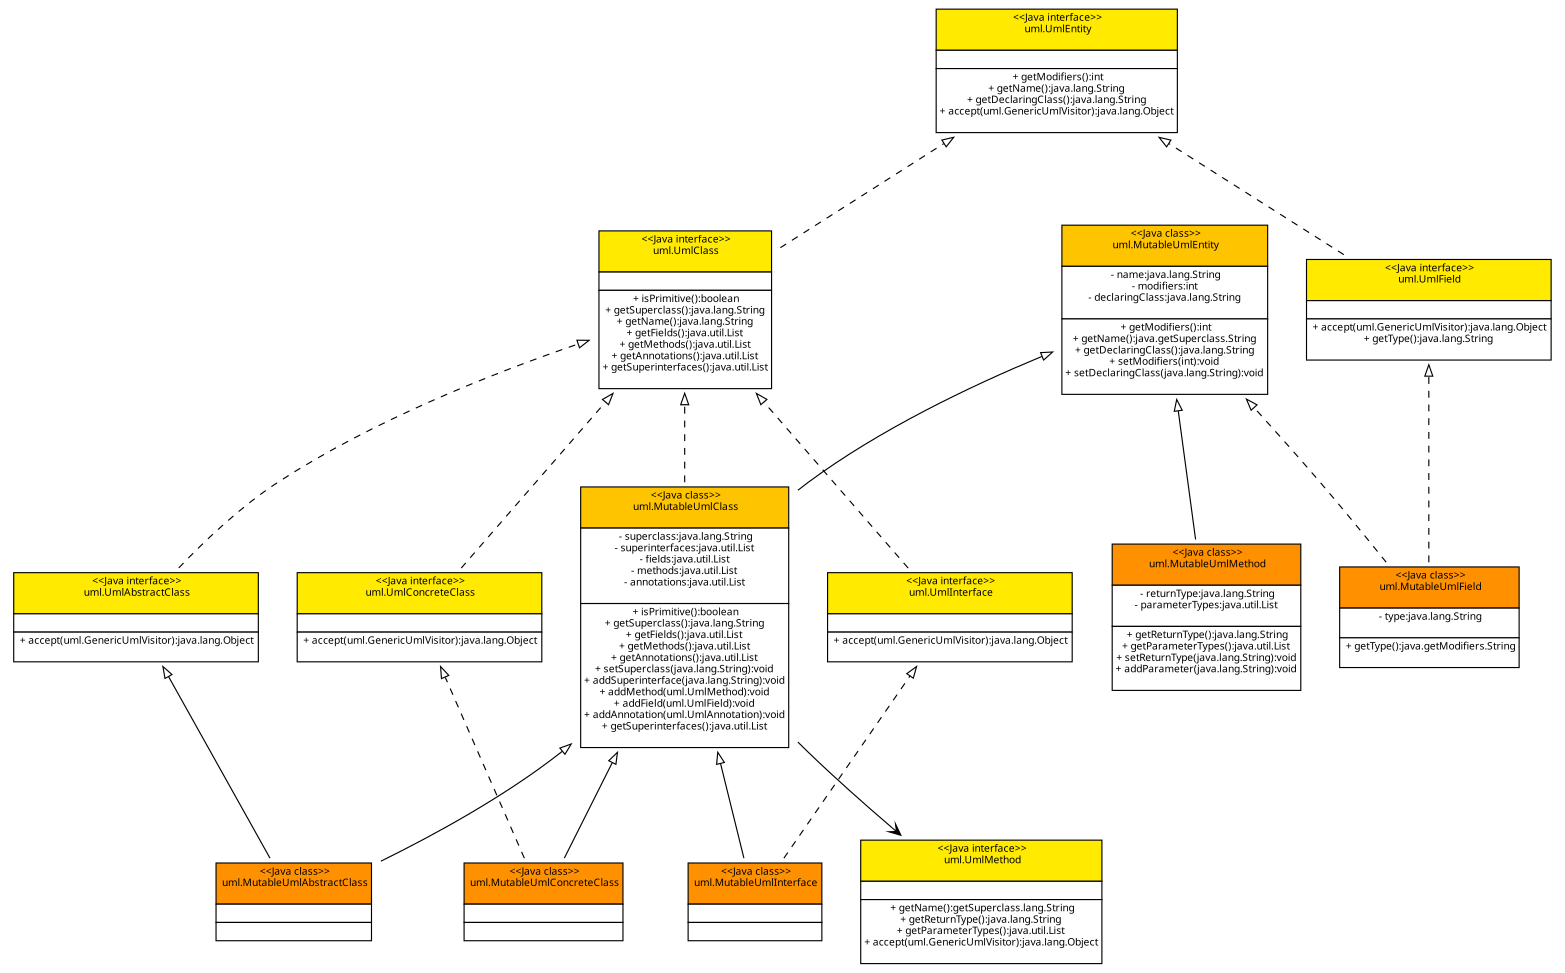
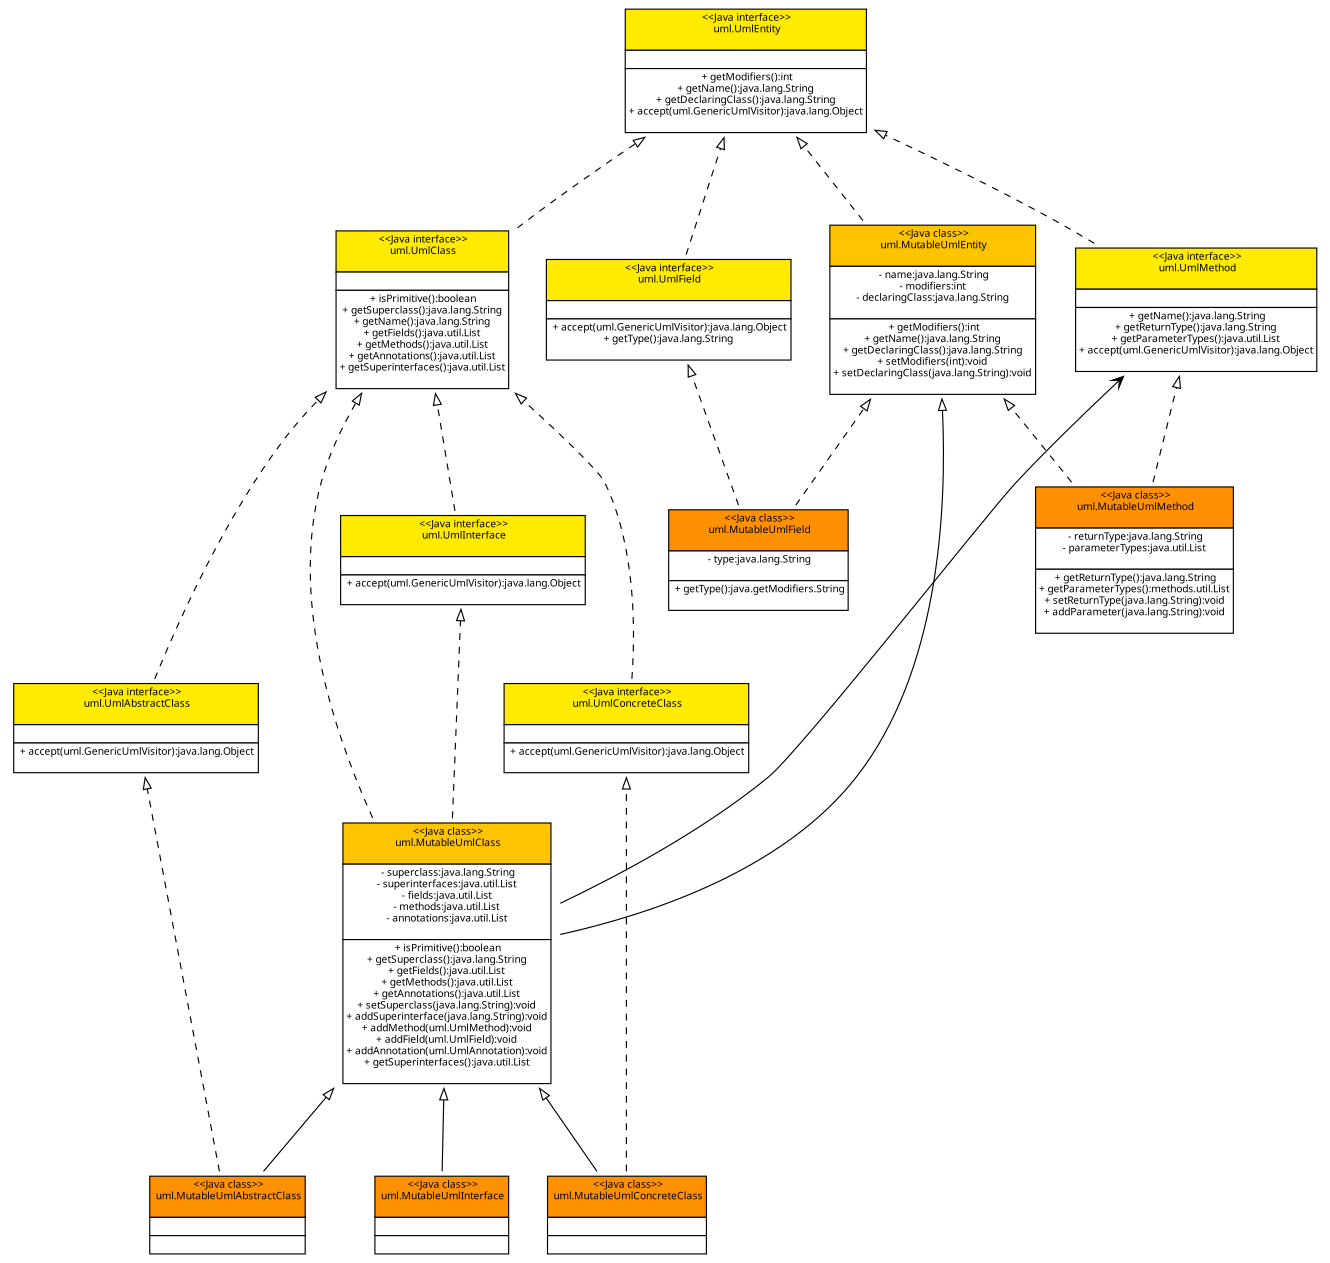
  digraph {
    fontname="Noto Sans"
    rankdir=BT
    node [fontname="Noto Sans" fontsize=9 shape=plaintext]
    edge [arrowhead=empty fontname="Noto Sans" fontsize=9 minlen=2 style=dashed]
    n1 [label=<<table  border='0'  cellborder='1'  cellspacing='0'> <tr><td  bgcolor='#FFEA00'> &lt;&lt;Java interface&gt;&gt;<br/> uml.UmlEntity<br/>  </td> </tr> <tr><td  bgcolor='#FFFFFF'>  </td> </tr> <tr><td  bgcolor='#FFFFFF'> + getModifiers():int<br/>+ getName():java.lang.String<br/>+ getDeclaringClass():java.lang.String<br/>+ accept(uml.GenericUmlVisitor):java.lang.Object<br/> </td> </tr> </table> >]
    n2 [label=<<table  border='0'  cellborder='1'  cellspacing='0'> <tr><td  bgcolor='#FFEA00'> &lt;&lt;Java interface&gt;&gt;<br/> uml.UmlClass<br/>  </td> </tr> <tr><td  bgcolor='#FFFFFF'>  </td> </tr> <tr><td  bgcolor='#FFFFFF'> + isPrimitive():boolean<br/>+ getSuperclass():java.lang.String<br/>+ getName():java.lang.String<br/>+ getFields():java.util.List<br/>+ getMethods():java.util.List<br/>+ getAnnotations():java.util.List<br/>+ getSuperinterfaces():java.util.List<br/> </td> </tr> </table> >]
    n3 [label=<<table  border='0'  cellborder='1'  cellspacing='0'> <tr><td  bgcolor='#FFEA00'> &lt;&lt;Java interface&gt;&gt;<br/> uml.UmlInterface<br/>  </td> </tr> <tr><td  bgcolor='#FFFFFF'>  </td> </tr> <tr><td  bgcolor='#FFFFFF'> + accept(uml.GenericUmlVisitor):java.lang.Object<br/> </td> </tr> </table> >]
    n4 [label=<<table  border='0'  cellborder='1'  cellspacing='0'> <tr><td  bgcolor='#FFEA00'> &lt;&lt;Java interface&gt;&gt;<br/> uml.UmlAbstractClass<br/>  </td> </tr> <tr><td  bgcolor='#FFFFFF'>  </td> </tr> <tr><td  bgcolor='#FFFFFF'> + accept(uml.GenericUmlVisitor):java.lang.Object<br/> </td> </tr> </table> >]
    n5 [label=<<table  border='0'  cellborder='1'  cellspacing='0'> <tr><td  bgcolor='#FFEA00'> &lt;&lt;Java interface&gt;&gt;<br/> uml.UmlConcreteClass<br/>  </td> </tr> <tr><td  bgcolor='#FFFFFF'>  </td> </tr> <tr><td  bgcolor='#FFFFFF'> + accept(uml.GenericUmlVisitor):java.lang.Object<br/> </td> </tr> </table> >]
    n6 [label=<<table  border='0'  cellborder='1'  cellspacing='0'> <tr><td  bgcolor='#FFEA00'> &lt;&lt;Java interface&gt;&gt;<br/> uml.UmlField<br/>  </td> </tr> <tr><td  bgcolor='#FFFFFF'>  </td> </tr> <tr><td  bgcolor='#FFFFFF'> + accept(uml.GenericUmlVisitor):java.lang.Object<br/>+ getType():java.lang.String<br/> </td> </tr> </table> >]
-   n7 [label=<<table  border='0'  cellborder='1'  cellspacing='0'> <tr><td  bgcolor='#FFEA00'> &lt;&lt;Java interface&gt;&gt;<br/> uml.UmlMethod<br/>  </td> </tr> <tr><td  bgcolor='#FFFFFF'>  </td> </tr> <tr><td  bgcolor='#FFFFFF'> + getName():getSuperclass.lang.String<br/>+ getReturnType():java.lang.String<br/>+ getParameterTypes():java.util.List<br/>+ accept(uml.GenericUmlVisitor):java.lang.Object<br/> </td> </tr> </table> >]
+   n7 [label=<<table  border='0'  cellborder='1'  cellspacing='0'> <tr><td  bgcolor='#FFEA00'> &lt;&lt;Java interface&gt;&gt;<br/> uml.UmlMethod<br/>  </td> </tr> <tr><td  bgcolor='#FFFFFF'>  </td> </tr> <tr><td  bgcolor='#FFFFFF'> + getName():java.lang.String<br/>+ getReturnType():java.lang.String<br/>+ getParameterTypes():java.util.List<br/>+ accept(uml.GenericUmlVisitor):java.lang.Object<br/> </td> </tr> </table> >]
    n8 [label=<<table  border='0'  cellborder='1'  cellspacing='0'> <tr><td  bgcolor='#FF9100'> &lt;&lt;Java class&gt;&gt;<br/> uml.MutableUmlAbstractClass<br/>  </td> </tr> <tr><td  bgcolor='#FFFFFF'>  </td> </tr> <tr><td  bgcolor='#FFFFFF'>  </td> </tr> </table> >]
    n9 [label=<<table  border='0'  cellborder='1'  cellspacing='0'> <tr><td  bgcolor='#FFC400'> &lt;&lt;Java class&gt;&gt;<br/> uml.MutableUmlClass<br/>  </td> </tr> <tr><td  bgcolor='#FFFFFF'> - superclass:java.lang.String<br/>- superinterfaces:java.util.List<br/>- fields:java.util.List<br/>- methods:java.util.List<br/>- annotations:java.util.List<br/> </td> </tr> <tr><td  bgcolor='#FFFFFF'> + isPrimitive():boolean<br/>+ getSuperclass():java.lang.String<br/>+ getFields():java.util.List<br/>+ getMethods():java.util.List<br/>+ getAnnotations():java.util.List<br/>+ setSuperclass(java.lang.String):void<br/>+ addSuperinterface(java.lang.String):void<br/>+ addMethod(uml.UmlMethod):void<br/>+ addField(uml.UmlField):void<br/>+ addAnnotation(uml.UmlAnnotation):void<br/>+ getSuperinterfaces():java.util.List<br/> </td> </tr> </table> >]
-   n10 [label=<<table  border='0'  cellborder='1'  cellspacing='0'> <tr><td  bgcolor='#FFC400'> &lt;&lt;Java class&gt;&gt;<br/> uml.MutableUmlEntity<br/>  </td> </tr> <tr><td  bgcolor='#FFFFFF'> - name:java.lang.String<br/>- modifiers:int<br/>- declaringClass:java.lang.String<br/> </td> </tr> <tr><td  bgcolor='#FFFFFF'> + getModifiers():int<br/>+ getName():java.getSuperclass.String<br/>+ getDeclaringClass():java.lang.String<br/>+ setModifiers(int):void<br/>+ setDeclaringClass(java.lang.String):void<br/> </td> </tr> </table> >]
-   n11 [label=<<table  border='0'  cellborder='1'  cellspacing='0'> <tr><td  bgcolor='#FF9100'> &lt;&lt;Java class&gt;&gt;<br/> uml.MutableUmlMethod<br/>  </td> </tr> <tr><td  bgcolor='#FFFFFF'> - returnType:java.lang.String<br/>- parameterTypes:java.util.List<br/> </td> </tr> <tr><td  bgcolor='#FFFFFF'> + getReturnType():java.lang.String<br/>+ getParameterTypes():java.util.List<br/>+ setReturnType(java.lang.String):void<br/>+ addParameter(java.lang.String):void<br/> </td> </tr> </table> >]
+   n10 [label=<<table  border='0'  cellborder='1'  cellspacing='0'> <tr><td  bgcolor='#FFC400'> &lt;&lt;Java class&gt;&gt;<br/> uml.MutableUmlEntity<br/>  </td> </tr> <tr><td  bgcolor='#FFFFFF'> - name:java.lang.String<br/>- modifiers:int<br/>- declaringClass:java.lang.String<br/> </td> </tr> <tr><td  bgcolor='#FFFFFF'> + getModifiers():int<br/>+ getName():java.lang.String<br/>+ getDeclaringClass():java.lang.String<br/>+ setModifiers(int):void<br/>+ setDeclaringClass(java.lang.String):void<br/> </td> </tr> </table> >]
+   n11 [label=<<table  border='0'  cellborder='1'  cellspacing='0'> <tr><td  bgcolor='#FF9100'> &lt;&lt;Java class&gt;&gt;<br/> uml.MutableUmlMethod<br/>  </td> </tr> <tr><td  bgcolor='#FFFFFF'> - returnType:java.lang.String<br/>- parameterTypes:java.util.List<br/> </td> </tr> <tr><td  bgcolor='#FFFFFF'> + getReturnType():java.lang.String<br/>+ getParameterTypes():methods.util.List<br/>+ setReturnType(java.lang.String):void<br/>+ addParameter(java.lang.String):void<br/> </td> </tr> </table> >]
    n12 [label=<<table  border='0'  cellborder='1'  cellspacing='0'> <tr><td  bgcolor='#FF9100'> &lt;&lt;Java class&gt;&gt;<br/> uml.MutableUmlField<br/>  </td> </tr> <tr><td  bgcolor='#FFFFFF'> - type:java.lang.String<br/> </td> </tr> <tr><td  bgcolor='#FFFFFF'> + getType():java.getModifiers.String<br/> </td> </tr> </table> >]
    n13 [label=<<table  border='0'  cellborder='1'  cellspacing='0'> <tr><td  bgcolor='#FF9100'> &lt;&lt;Java class&gt;&gt;<br/> uml.MutableUmlConcreteClass<br/>  </td> </tr> <tr><td  bgcolor='#FFFFFF'>  </td> </tr> <tr><td  bgcolor='#FFFFFF'>  </td> </tr> </table> >]
    n14 [label=<<table  border='0'  cellborder='1'  cellspacing='0'> <tr><td  bgcolor='#FF9100'> &lt;&lt;Java class&gt;&gt;<br/> uml.MutableUmlInterface<br/>  </td> </tr> <tr><td  bgcolor='#FFFFFF'>  </td> </tr> <tr><td  bgcolor='#FFFFFF'>  </td> </tr> </table> >]
    n2 -> n1
    n3 -> n2
    n4 -> n2
    n5 -> n2
    n6 -> n1
-   n8 -> n4 [style=solid]
+   n7 -> n1
+   n8 -> n4
    n8 -> n9 [style=""]
    n9 -> n2
    n9 -> n7 [arrowhead=vee arrowtail=empty constraint=false style=""]
    n9 -> n10 [style=""]
-   n11 -> n10 [style=""]
+   n10 -> n1
+   n11 -> n7
+   n11 -> n10
    n12 -> n6
    n12 -> n10
    n13 -> n5
    n13 -> n9 [style=""]
-   n14 -> n3
+   n9 -> n3
    n14 -> n9 [style=""]
  }
